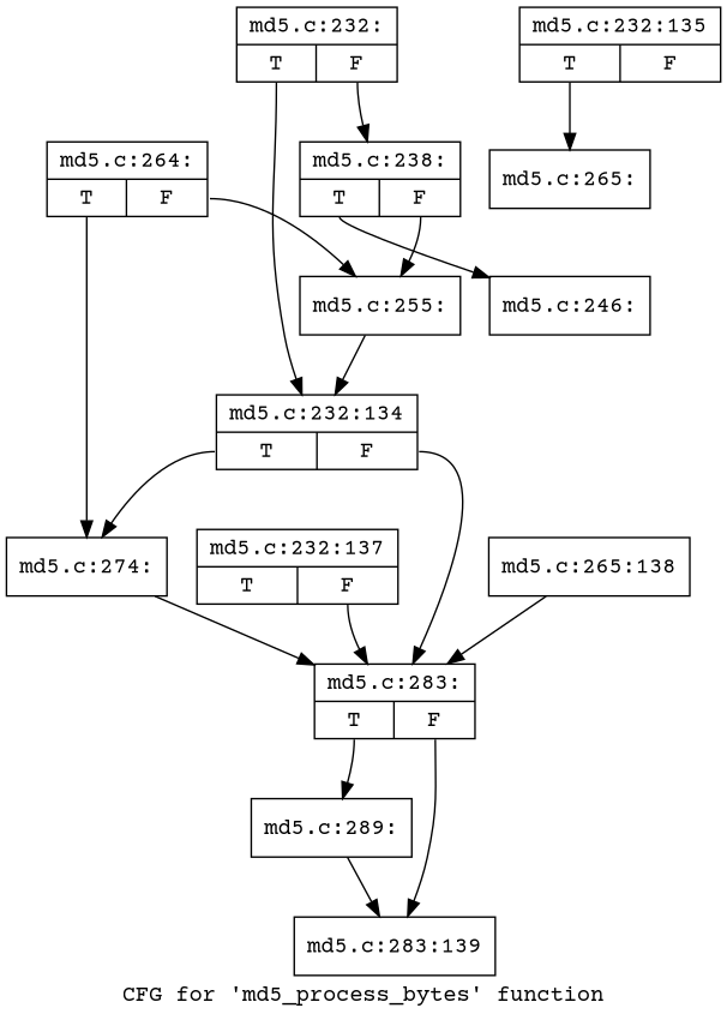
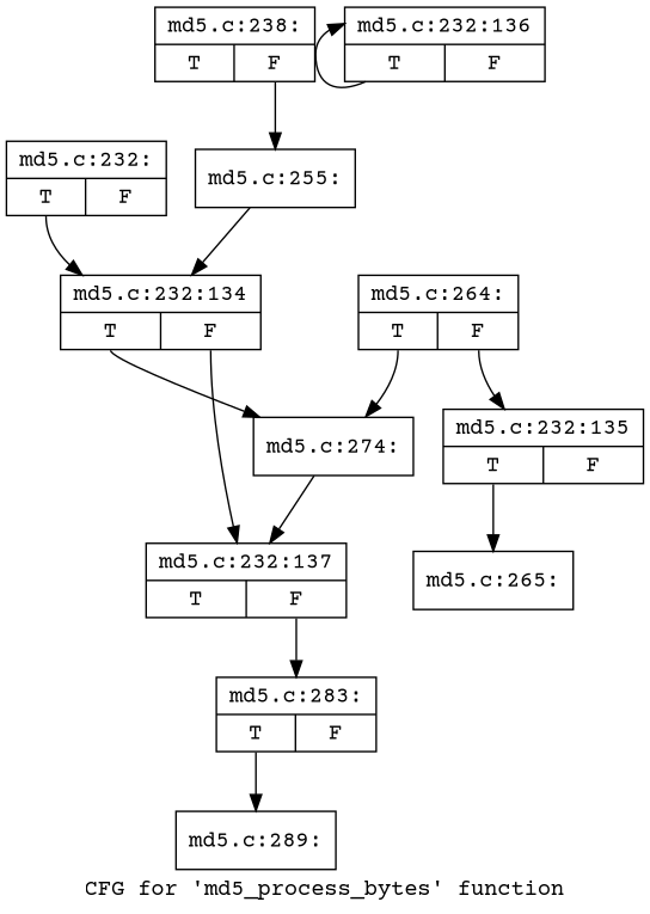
  digraph {
    fontname="Courier Prime"
    label="CFG for 'md5_process_bytes' function"
    node [fontname="Courier Prime" shape=record]
    edge [fontname="Courier Prime" tailport=s0]
    n1 [label="{md5.c:232:|{<s0>T|<s1>F}}"]
    n2 [label="{md5.c:232:134|{<s0>T|<s1>F}}"]
    n3 [label="{md5.c:238:|{<s0>T|<s1>F}}"]
    n4 [label="{md5.c:232:137|{<s0>T|<s1>F}}"]
    n5 [label="{md5.c:274:}"]
-   n6 [label="{md5.c:246:}"]
    n7 [label="{md5.c:255:}"]
    n8 [label="{md5.c:264:|{<s0>T|<s1>F}}"]
    n9 [label="{md5.c:232:135|{<s0>T|<s1>F}}"]
    n10 [label="{md5.c:283:|{<s0>T|<s1>F}}"]
    n11 [label="{md5.c:265:}"]
    n12 [label="{md5.c:289:}"]
-   n13 [label="{md5.c:283:139}"]
-   n15 [label="{md5.c:265:138}"]
+   n14 [label="{md5.c:232:136|{<s0>T|<s1>F}}"]
    n1 -> n2
-   n1 -> n3 [tailport=s1]
-   n2 -> n10 [tailport=s1]
+   n2 -> n4 [tailport=s1]
    n2 -> n5
-   n3 -> n6
    n3 -> n7 [tailport=s1]
    n4 -> n10 [tailport=s1]
-   n5 -> n10
+   n5 -> n4
    n7 -> n2
    n8 -> n5
-   n8 -> n7 [tailport=s1]
+   n8 -> n9 [tailport=s1]
    n9 -> n11
    n10 -> n12
-   n10 -> n13 [tailport=s1]
-   n12 -> n13
-   n15 -> n10
+   n14 -> n14
  }
